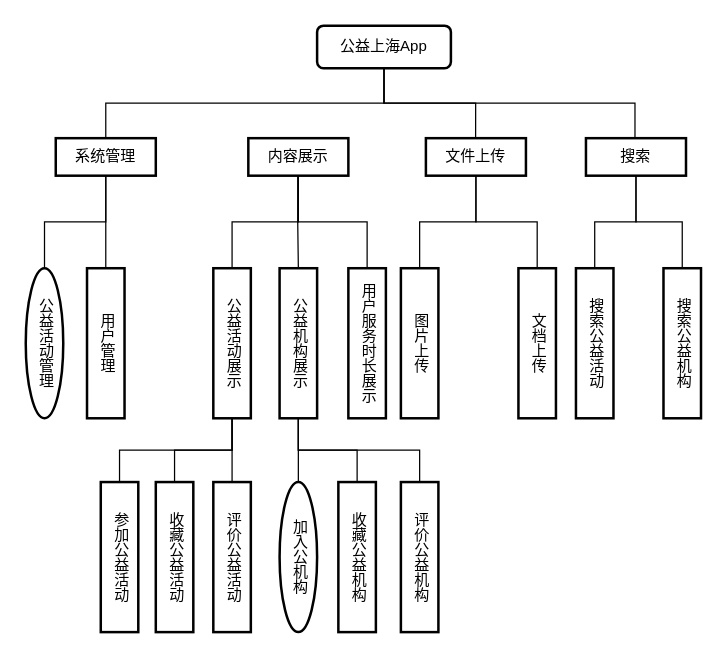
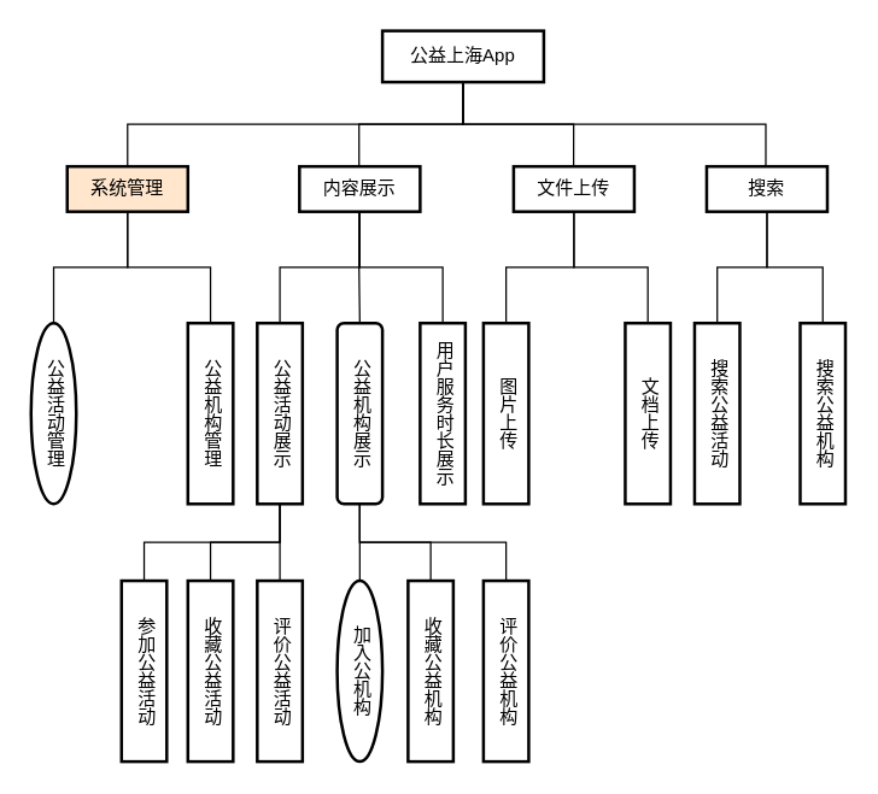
  <mxCell id="0" />
  <mxCell id="1" parent="0" />
- <mxCell id="2" value="公益上海App" style="whiteSpace=wrap;strokeWidth=2;flipV=1;direction=east;horizontal=1;verticalAlign=middle;rounded=1;" vertex="1" parent="1"><mxGeometry x="253" y="20" width="107" height="34" as="geometry" /></mxCell>
- <mxCell id="3" value="系统管理" style="whiteSpace=wrap;strokeWidth=2;flipV=1;direction=east;horizontal=1;verticalAlign=middle;" vertex="1" parent="1"><mxGeometry x="44" y="110" width="80" height="30" as="geometry" /></mxCell>
+ <mxCell id="2" value="公益上海App" style="whiteSpace=wrap;strokeWidth=2;flipV=1;direction=east;horizontal=1;verticalAlign=middle;" vertex="1" parent="1"><mxGeometry x="253" y="20" width="107" height="34" as="geometry" /></mxCell>
+ <mxCell id="3" value="系统管理" style="whiteSpace=wrap;strokeWidth=2;flipV=1;direction=east;horizontal=1;verticalAlign=middle;fillColor=#ffe6cc;" vertex="1" parent="1"><mxGeometry x="44" y="110" width="80" height="30" as="geometry" /></mxCell>
  <mxCell id="4" value="公益活动管理" style="ellipse;whiteSpace=wrap;strokeWidth=2;flipV=1;direction=east;horizontal=1;verticalAlign=middle;textDirection=vertical-rl;" vertex="1" parent="1"><mxGeometry x="20" y="214" width="30" height="120" as="geometry" /></mxCell>
- <mxCell id="5" value="用户管理" style="whiteSpace=wrap;strokeWidth=2;flipV=1;direction=east;horizontal=1;verticalAlign=middle;textDirection=vertical-rl;" vertex="1" parent="1"><mxGeometry x="69" y="214" width="30" height="120" as="geometry" /></mxCell>
+ <mxCell id="6" value="公益机构管理" style="whiteSpace=wrap;strokeWidth=2;flipV=1;direction=east;horizontal=1;verticalAlign=middle;textDirection=vertical-rl;" vertex="1" parent="1"><mxGeometry x="124" y="214" width="30" height="120" as="geometry" /></mxCell>
  <mxCell id="7" value="内容展示" style="whiteSpace=wrap;strokeWidth=2;flipV=1;direction=east;horizontal=1;verticalAlign=middle;" vertex="1" parent="1"><mxGeometry x="198" y="110" width="80" height="30" as="geometry" /></mxCell>
  <mxCell id="8" value="文件上传" style="whiteSpace=wrap;strokeWidth=2;flipV=1;direction=east;horizontal=1;verticalAlign=middle;" vertex="1" parent="1"><mxGeometry x="340" y="110" width="80" height="30" as="geometry" /></mxCell>
  <mxCell id="9" value="搜索" style="whiteSpace=wrap;strokeWidth=2;flipV=1;direction=east;horizontal=1;verticalAlign=middle;" vertex="1" parent="1"><mxGeometry x="468" y="110" width="80" height="30" as="geometry" /></mxCell>
  <mxCell id="10" style="edgeStyle=orthogonalEdgeStyle;rounded=0;orthogonalLoop=1;jettySize=auto;html=1;exitX=0.5;exitY=1;exitDx=0;exitDy=0;entryX=0.5;entryY=0;entryDx=0;entryDy=0;endArrow=none;endFill=0;" edge="1" parent="1" source="13" target="37"><mxGeometry relative="1" as="geometry" /></mxCell>
  <mxCell id="11" style="edgeStyle=orthogonalEdgeStyle;rounded=0;orthogonalLoop=1;jettySize=auto;html=1;exitX=0.5;exitY=1;exitDx=0;exitDy=0;endArrow=none;endFill=0;" edge="1" parent="1" source="13" target="38"><mxGeometry relative="1" as="geometry" /></mxCell>
  <mxCell id="12" style="edgeStyle=orthogonalEdgeStyle;rounded=0;orthogonalLoop=1;jettySize=auto;html=1;exitX=0.5;exitY=1;exitDx=0;exitDy=0;entryX=0.5;entryY=0;entryDx=0;entryDy=0;endArrow=none;endFill=0;" edge="1" parent="1" source="13" target="39"><mxGeometry relative="1" as="geometry" /></mxCell>
  <mxCell id="13" value="公益活动展示" style="whiteSpace=wrap;strokeWidth=2;flipV=1;direction=east;horizontal=1;verticalAlign=middle;textDirection=vertical-rl;" vertex="1" parent="1"><mxGeometry x="170" y="214" width="30" height="120" as="geometry" /></mxCell>
  <mxCell id="14" style="edgeStyle=orthogonalEdgeStyle;rounded=0;orthogonalLoop=1;jettySize=auto;html=1;exitX=0.5;exitY=1;exitDx=0;exitDy=0;entryX=0.5;entryY=0;entryDx=0;entryDy=0;endArrow=none;endFill=0;" edge="1" parent="1" source="17" target="42"><mxGeometry relative="1" as="geometry" /></mxCell>
  <mxCell id="15" style="edgeStyle=orthogonalEdgeStyle;rounded=0;orthogonalLoop=1;jettySize=auto;html=1;exitX=0.5;exitY=1;exitDx=0;exitDy=0;endArrow=none;endFill=0;" edge="1" parent="1" source="17" target="41"><mxGeometry relative="1" as="geometry" /></mxCell>
  <mxCell id="16" style="edgeStyle=orthogonalEdgeStyle;rounded=0;orthogonalLoop=1;jettySize=auto;html=1;exitX=0.5;exitY=1;exitDx=0;exitDy=0;entryX=0.5;entryY=0;entryDx=0;entryDy=0;endArrow=none;endFill=0;" edge="1" parent="1" source="17" target="40"><mxGeometry relative="1" as="geometry" /></mxCell>
- <mxCell id="17" value="公益机构展示" style="whiteSpace=wrap;strokeWidth=2;flipV=1;direction=east;horizontal=1;verticalAlign=middle;textDirection=vertical-rl;" vertex="1" parent="1"><mxGeometry x="223" y="214" width="30" height="120" as="geometry" /></mxCell>
+ <mxCell id="17" value="公益机构展示" style="whiteSpace=wrap;strokeWidth=2;flipV=1;direction=east;horizontal=1;verticalAlign=middle;textDirection=vertical-rl;rounded=1;" vertex="1" parent="1"><mxGeometry x="223" y="214" width="30" height="120" as="geometry" /></mxCell>
  <mxCell id="18" value="用户服务时长展示" style="whiteSpace=wrap;strokeWidth=2;flipV=1;direction=east;horizontal=1;verticalAlign=middle;align=center;labelPosition=center;verticalLabelPosition=middle;textDirection=vertical-rl;" vertex="1" parent="1"><mxGeometry x="278" y="214" width="30" height="120" as="geometry" /></mxCell>
  <mxCell id="19" value="图片上传" style="whiteSpace=wrap;strokeWidth=2;flipV=1;direction=east;horizontal=1;verticalAlign=middle;textDirection=vertical-rl;" vertex="1" parent="1"><mxGeometry x="320" y="214" width="30" height="120" as="geometry" /></mxCell>
  <mxCell id="20" value="文档上传" style="whiteSpace=wrap;strokeWidth=2;flipV=1;direction=east;horizontal=1;verticalAlign=middle;textDirection=vertical-rl;" vertex="1" parent="1"><mxGeometry x="414" y="214" width="30" height="120" as="geometry" /></mxCell>
  <mxCell id="21" value="搜索公益活动" style="whiteSpace=wrap;strokeWidth=2;flipV=1;direction=east;horizontal=1;verticalAlign=middle;textDirection=vertical-rl;" vertex="1" parent="1"><mxGeometry x="460" y="214" width="30" height="120" as="geometry" /></mxCell>
  <mxCell id="22" value="搜索公益机构" style="whiteSpace=wrap;strokeWidth=2;flipV=1;direction=east;horizontal=1;verticalAlign=middle;textDirection=vertical-rl;" vertex="1" parent="1"><mxGeometry x="530" y="214" width="30" height="120" as="geometry" /></mxCell>
  <mxCell id="23" value="" style="startArrow=none;endArrow=none;rounded=0;orthogonal=1;horizontal=1;verticalAlign=middle;edgeStyle=orthogonalEdgeStyle;exitX=0.5;exitY=1;exitDx=0;exitDy=0;endFill=0;" edge="1" parent="1" source="2" target="3"><mxGeometry relative="1" as="geometry" /></mxCell>
  <mxCell id="24" value="" style="startArrow=none;endArrow=none;rounded=0;orthogonal=1;horizontal=1;verticalAlign=middle;edgeStyle=orthogonalEdgeStyle;exitX=0.5;exitY=1;exitDx=0;exitDy=0;endFill=0;" edge="1" parent="1" source="3" target="4"><mxGeometry relative="1" as="geometry" /></mxCell>
- <mxCell id="25" value="" style="startArrow=none;endArrow=none;exitX=0.5;exitY=1;entryX=0.5;entryY=0;rounded=0;orthogonal=1;exitDx=0;exitDy=0;entryDx=0;entryDy=0;horizontal=1;verticalAlign=middle;edgeStyle=orthogonalEdgeStyle;endFill=0;" edge="1" parent="1" source="3" target="5"><mxGeometry relative="1" as="geometry" /></mxCell>
+ <mxCell id="26" value="" style="startArrow=none;endArrow=none;exitX=0.5;exitY=1;entryX=0.5;entryY=0;rounded=0;orthogonal=1;exitDx=0;exitDy=0;entryDx=0;entryDy=0;horizontal=1;verticalAlign=middle;edgeStyle=orthogonalEdgeStyle;endFill=0;" edge="1" parent="1" source="3" target="6"><mxGeometry relative="1" as="geometry" /></mxCell>
+ <mxCell id="27" value="" style="startArrow=none;endArrow=none;exitX=0.5;exitY=1;entryX=0.494;entryY=0;rounded=0;orthogonal=1;exitDx=0;exitDy=0;entryDx=0;entryDy=0;horizontal=1;verticalAlign=middle;edgeStyle=orthogonalEdgeStyle;endFill=0;" edge="1" parent="1" source="2" target="7"><mxGeometry relative="1" as="geometry" /></mxCell>
  <mxCell id="28" value="" style="startArrow=none;endArrow=none;entryX=0.497;entryY=0;rounded=0;orthogonal=1;entryDx=0;entryDy=0;horizontal=1;verticalAlign=middle;edgeStyle=orthogonalEdgeStyle;exitX=0.5;exitY=1;exitDx=0;exitDy=0;endFill=0;" edge="1" parent="1" source="2" target="8"><mxGeometry relative="1" as="geometry"><mxPoint x="490" y="-90" as="sourcePoint" /></mxGeometry></mxCell>
  <mxCell id="29" value="" style="startArrow=none;endArrow=none;exitX=0.5;exitY=1;entryX=0.49;entryY=0;rounded=0;orthogonal=1;exitDx=0;exitDy=0;entryDx=0;entryDy=0;horizontal=1;verticalAlign=middle;edgeStyle=orthogonalEdgeStyle;endFill=0;" edge="1" parent="1" source="2" target="9"><mxGeometry relative="1" as="geometry" /></mxCell>
  <mxCell id="30" value="" style="startArrow=none;endArrow=none;rounded=0;orthogonal=1;horizontal=1;verticalAlign=middle;edgeStyle=orthogonalEdgeStyle;exitX=0.5;exitY=1;exitDx=0;exitDy=0;endFill=0;" edge="1" parent="1" source="7" target="13"><mxGeometry relative="1" as="geometry" /></mxCell>
  <mxCell id="31" value="" style="startArrow=none;endArrow=none;exitX=0.494;exitY=1;entryX=0.5;entryY=0;rounded=0;orthogonal=1;exitDx=0;exitDy=0;entryDx=0;entryDy=0;horizontal=1;verticalAlign=middle;edgeStyle=orthogonalEdgeStyle;endFill=0;" edge="1" parent="1" source="7" target="17"><mxGeometry relative="1" as="geometry" /></mxCell>
  <mxCell id="32" value="" style="startArrow=none;endArrow=none;exitX=0.5;exitY=1;entryX=0.5;entryY=0;rounded=0;orthogonal=1;exitDx=0;exitDy=0;entryDx=0;entryDy=0;horizontal=1;verticalAlign=middle;edgeStyle=orthogonalEdgeStyle;endFill=0;" edge="1" parent="1" source="7" target="18"><mxGeometry relative="1" as="geometry" /></mxCell>
  <mxCell id="33" value="" style="startArrow=none;endArrow=none;rounded=0;orthogonal=1;horizontal=1;verticalAlign=middle;edgeStyle=orthogonalEdgeStyle;exitX=0.5;exitY=1;exitDx=0;exitDy=0;endFill=0;" edge="1" parent="1" source="8" target="19"><mxGeometry relative="1" as="geometry" /></mxCell>
  <mxCell id="34" value="" style="startArrow=none;endArrow=none;exitX=0.5;exitY=1;entryX=0.5;entryY=0;rounded=0;orthogonal=1;exitDx=0;exitDy=0;entryDx=0;entryDy=0;horizontal=1;verticalAlign=middle;edgeStyle=orthogonalEdgeStyle;endFill=0;" edge="1" parent="1" source="8" target="20"><mxGeometry relative="1" as="geometry" /></mxCell>
  <mxCell id="35" value="" style="startArrow=none;endArrow=none;rounded=0;orthogonal=1;horizontal=1;verticalAlign=middle;edgeStyle=orthogonalEdgeStyle;exitX=0.5;exitY=1;exitDx=0;exitDy=0;endFill=0;" edge="1" parent="1" source="9" target="21"><mxGeometry relative="1" as="geometry" /></mxCell>
  <mxCell id="36" value="" style="startArrow=none;endArrow=none;exitX=0.5;exitY=1;entryX=0.5;entryY=0;rounded=0;orthogonal=1;exitDx=0;exitDy=0;entryDx=0;entryDy=0;horizontal=1;verticalAlign=middle;edgeStyle=orthogonalEdgeStyle;endFill=0;" edge="1" parent="1" source="9" target="22"><mxGeometry relative="1" as="geometry" /></mxCell>
  <mxCell id="37" value="评价公益活动" style="whiteSpace=wrap;strokeWidth=2;flipV=1;direction=east;horizontal=1;verticalAlign=middle;textDirection=vertical-rl;" vertex="1" parent="1"><mxGeometry x="170" y="385" width="30" height="120" as="geometry" /></mxCell>
  <mxCell id="38" value="收藏公益活动" style="whiteSpace=wrap;strokeWidth=2;flipV=1;direction=east;horizontal=1;verticalAlign=middle;textDirection=vertical-rl;" vertex="1" parent="1"><mxGeometry x="124" y="385" width="30" height="120" as="geometry" /></mxCell>
  <mxCell id="39" value="参加公益活动" style="whiteSpace=wrap;strokeWidth=2;flipV=1;direction=east;horizontal=1;verticalAlign=middle;textDirection=vertical-rl;" vertex="1" parent="1"><mxGeometry x="80" y="385" width="30" height="120" as="geometry" /></mxCell>
  <mxCell id="40" value="评价公益机构" style="whiteSpace=wrap;strokeWidth=2;flipV=1;direction=east;horizontal=1;verticalAlign=middle;textDirection=vertical-rl;" vertex="1" parent="1"><mxGeometry x="320" y="385" width="30" height="120" as="geometry" /></mxCell>
  <mxCell id="41" value="收藏公益机构" style="whiteSpace=wrap;strokeWidth=2;flipV=1;direction=east;horizontal=1;verticalAlign=middle;textDirection=vertical-rl;" vertex="1" parent="1"><mxGeometry x="270" y="385" width="30" height="120" as="geometry" /></mxCell>
  <mxCell id="42" value="加入公机构" style="ellipse;whiteSpace=wrap;strokeWidth=2;flipV=1;direction=east;horizontal=1;verticalAlign=middle;textDirection=vertical-rl;" vertex="1" parent="1"><mxGeometry x="223" y="385" width="30" height="120" as="geometry" /></mxCell>
